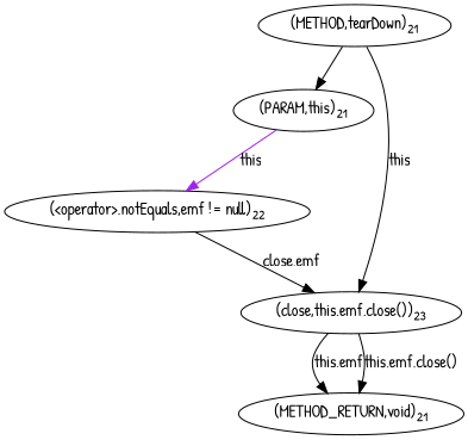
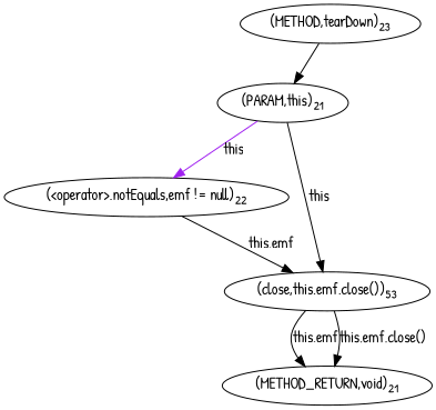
  digraph {
    fontname="Patrick Hand"
    node [fontname="Patrick Hand"]
    edge [color=black fontname="Patrick Hand"]
-   n1 [label=<(METHOD,tearDown)<SUB>21</SUB>>]
+   n1 [label=<(METHOD,tearDown)<SUB>23</SUB>>]
    n2 [label=<(PARAM,this)<SUB>21</SUB>>]
    n3 [label=<(&lt;operator&gt;.notEquals,emf != null)<SUB>22</SUB>>]
-   n4 [label=<(close,this.emf.close())<SUB>23</SUB>>]
+   n4 [label=<(close,this.emf.close())<SUB>53</SUB>>]
    n5 [label=<(METHOD_RETURN,void)<SUB>21</SUB>>]
    n1 -> n2
    n2 -> n3 [color=purple label=this]
-   n1 -> n4 [label=this]
-   n3 -> n4 [label="close.emf"]
+   n2 -> n4 [label=this]
+   n3 -> n4 [label="this.emf"]
    n4 -> n5 [label="this.emf"]
    n4 -> n5 [label="this.emf.close()"]
  }
